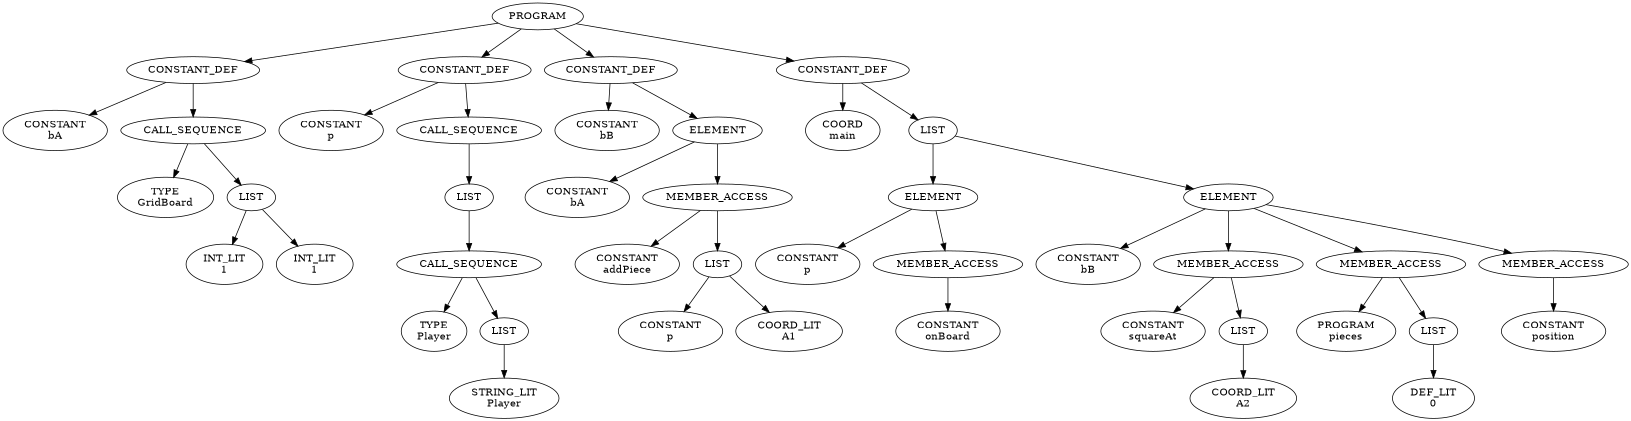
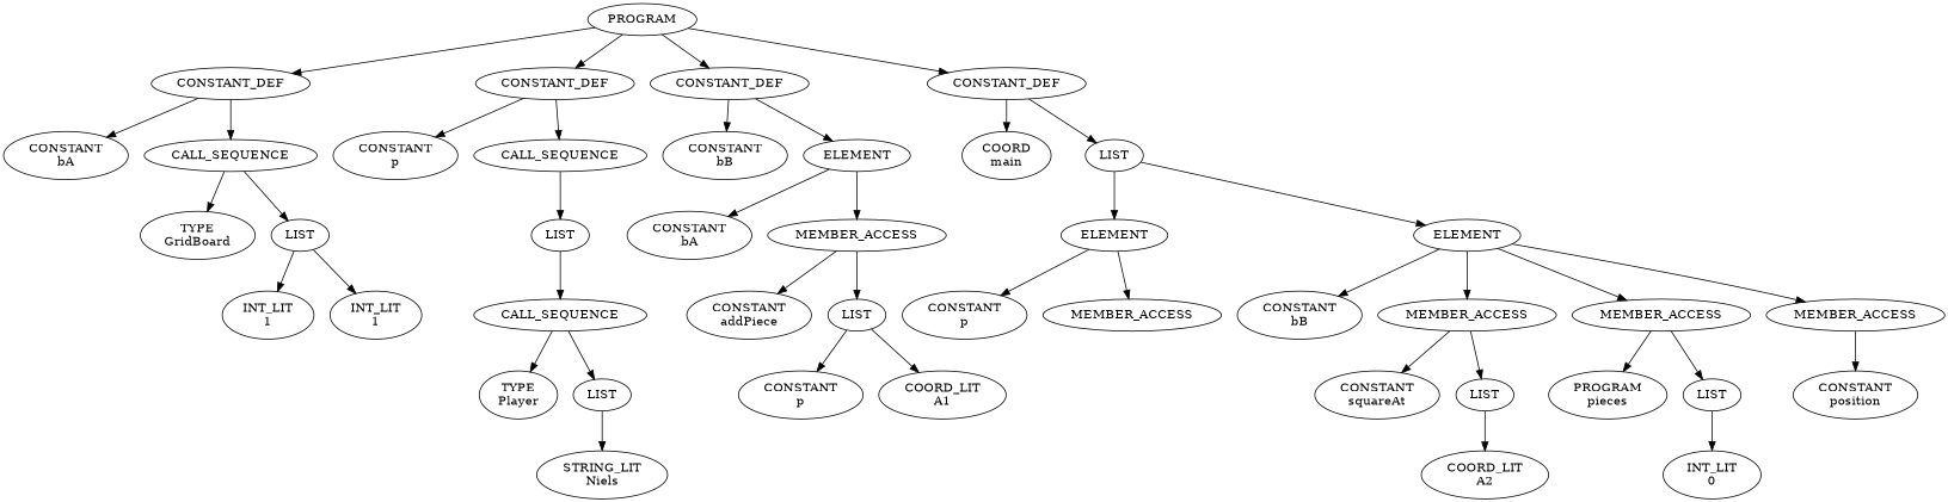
  digraph {
    n1 [label="PROGRAM\n"]
    n2 [label="CONSTANT_DEF\n"]
    n3 [label="CONSTANT_DEF\n"]
    n4 [label="CONSTANT_DEF\n"]
    n5 [label="CONSTANT_DEF\n"]
    n6 [label="CONSTANT\nbA"]
    n7 [label="CALL_SEQUENCE\n"]
    n8 [label="CONSTANT\np"]
    n9 [label="CALL_SEQUENCE\n"]
    n10 [label="CONSTANT\nbB"]
    n11 [label="ELEMENT\n"]
    n12 [label="COORD\nmain"]
    n13 [label="LIST\n"]
    n14 [label="TYPE\nGridBoard"]
    n15 [label="LIST\n"]
    n16 [label="INT_LIT\n1"]
    n17 [label="INT_LIT\n1"]
    n18 [label="LIST\n"]
    n19 [label="CALL_SEQUENCE\n"]
    n20 [label="TYPE\nPlayer"]
    n21 [label="LIST\n"]
-   n22 [label="STRING_LIT\nPlayer"]
+   n22 [label="STRING_LIT\nNiels"]
    n23 [label="CONSTANT\nbA"]
    n24 [label="MEMBER_ACCESS\n"]
    n25 [label="CONSTANT\naddPiece"]
    n26 [label="LIST\n"]
    n27 [label="CONSTANT\np"]
    n28 [label="COORD_LIT\nA1"]
    n29 [label="ELEMENT\n"]
    n30 [label="ELEMENT\n"]
    n31 [label="CONSTANT\np"]
    n32 [label="MEMBER_ACCESS\n"]
    n33 [label="CONSTANT\nbB"]
    n34 [label="MEMBER_ACCESS\n"]
    n35 [label="MEMBER_ACCESS\n"]
    n36 [label="MEMBER_ACCESS\n"]
-   n37 [label="CONSTANT\nonBoard"]
    n38 [label="CONSTANT\nsquareAt"]
    n39 [label="LIST\n"]
    n40 [label="PROGRAM\npieces"]
    n41 [label="LIST\n"]
    n42 [label="CONSTANT\nposition"]
    n43 [label="COORD_LIT\nA2"]
-   n44 [label="DEF_LIT\n0"]
+   n44 [label="INT_LIT\n0"]
    n1 -> n2
    n1 -> n3
    n1 -> n4
    n1 -> n5
    n2 -> n6
    n2 -> n7
    n3 -> n8
    n3 -> n9
    n4 -> n10
    n4 -> n11
    n5 -> n12
    n5 -> n13
    n7 -> n14
    n7 -> n15
    n9 -> n18
    n11 -> n23
    n11 -> n24
    n13 -> n29
    n13 -> n30
    n15 -> n16
    n15 -> n17
    n18 -> n19
    n19 -> n20
    n19 -> n21
    n21 -> n22
    n24 -> n25
    n24 -> n26
    n26 -> n27
    n26 -> n28
    n29 -> n31
    n29 -> n32
    n30 -> n33
    n30 -> n34
    n30 -> n35
    n30 -> n36
-   n32 -> n37
    n34 -> n38
    n34 -> n39
    n35 -> n40
    n35 -> n41
    n36 -> n42
    n39 -> n43
    n41 -> n44
  }
